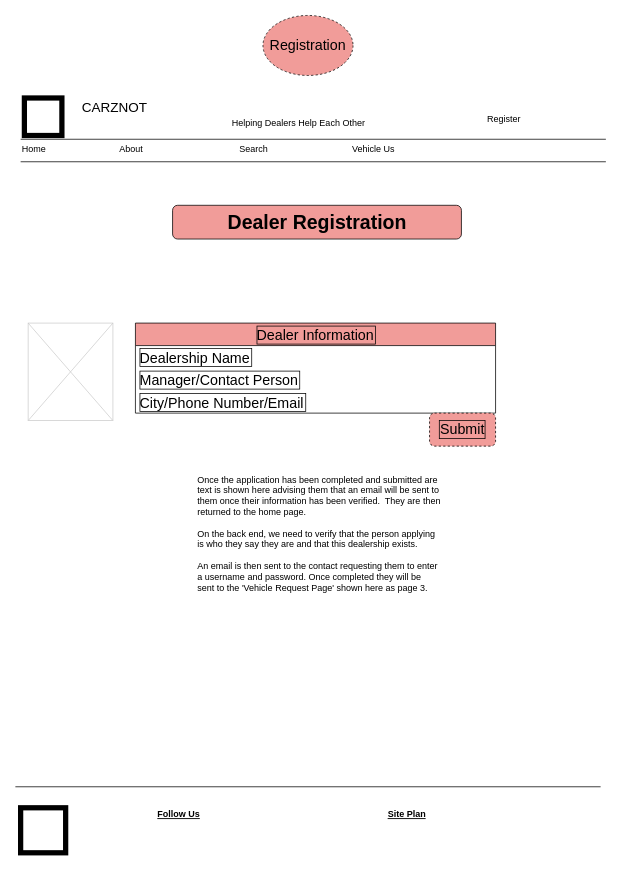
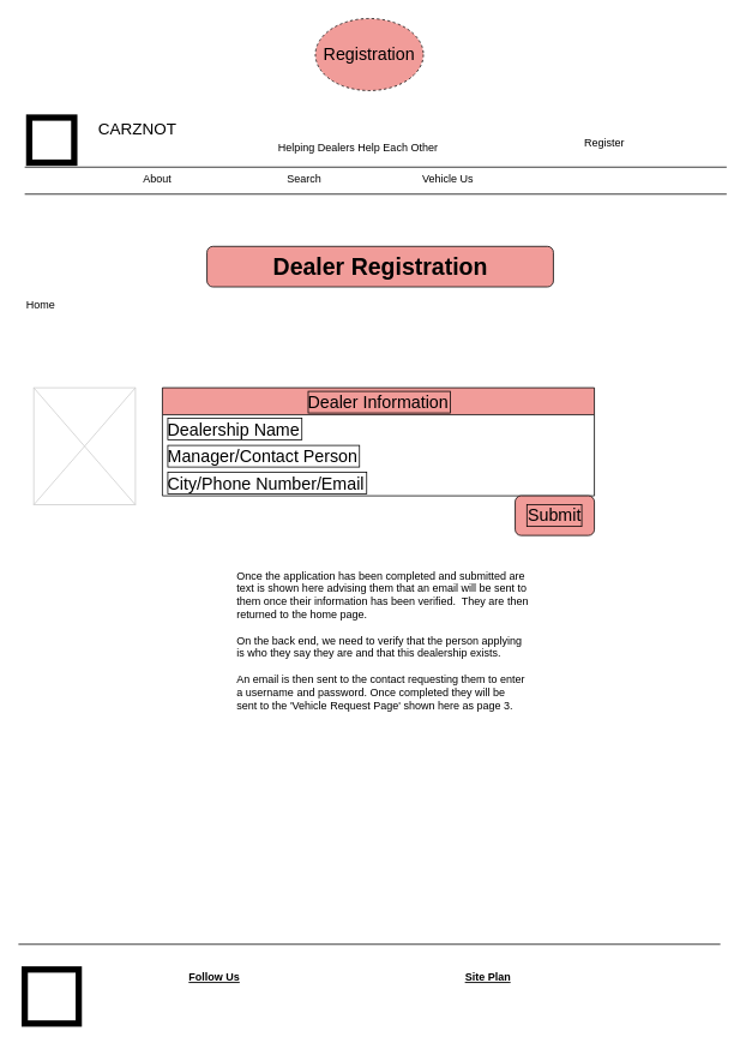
  <mxCell id="0" />
  <mxCell id="1" parent="0" />
  <mxCell id="2" value="CARZNOT" style="text;spacingTop=-5;fontSize=18;fontStyle=0" parent="1" vertex="1"><mxGeometry x="107" y="130" width="230" height="20" as="geometry" /></mxCell>
  <mxCell id="3" value="" style="line;strokeWidth=1" parent="1" vertex="1"><mxGeometry x="27" y="180" width="780" height="10" as="geometry" /></mxCell>
  <mxCell id="4" value="" style="line;strokeWidth=1" parent="1" vertex="1"><mxGeometry x="27" y="210" width="780" height="10" as="geometry" /></mxCell>
- <mxCell id="5" value="Home" style="text;spacingTop=-5;" parent="1" vertex="1"><mxGeometry x="27" y="190" width="30" height="20" as="geometry" /></mxCell>
+ <mxCell id="5" value="Home" style="text;spacingTop=-5;" parent="1" vertex="1"><mxGeometry x="27" y="330" width="30" height="20" as="geometry" /></mxCell>
  <mxCell id="6" value="About" style="text;spacingTop=-5;" parent="1" vertex="1"><mxGeometry x="157" y="190" width="30" height="20" as="geometry" /></mxCell>
  <mxCell id="7" value="Vehicle Us" style="text;spacingTop=-5;" parent="1" vertex="1"><mxGeometry x="467" y="190" width="30" height="20" as="geometry" /></mxCell>
  <mxCell id="8" value="Search" style="text;spacingTop=-5;" parent="1" vertex="1"><mxGeometry x="317" y="190" width="30" height="20" as="geometry" /></mxCell>
  <mxCell id="9" value="" style="verticalLabelPosition=bottom;verticalAlign=top;strokeWidth=1;shape=mxgraph.mockup.graphics.iconGrid;strokeColor=#CCCCCC;gridSize=1,1;" parent="1" vertex="1"><mxGeometry x="37" y="430" width="113" height="130" as="geometry" /></mxCell>
  <mxCell id="10" value="Register" style="text;spacingTop=-5;" parent="1" vertex="1"><mxGeometry x="647" y="150" width="30" height="20" as="geometry" /></mxCell>
  <mxCell id="11" value="Helping Dealers Help Each Other" style="text;spacingTop=-5;" parent="1" vertex="1"><mxGeometry x="307" y="155" width="30" height="20" as="geometry" /></mxCell>
  <mxCell id="12" value="" style="line;strokeWidth=1" parent="1" vertex="1"><mxGeometry x="20" y="1043" width="780" height="10" as="geometry" /></mxCell>
  <mxCell id="13" value="Logo" style="text;spacingTop=-5;align=center" parent="1" vertex="1"><mxGeometry x="37" y="1086" width="40" height="40" as="geometry" /></mxCell>
  <mxCell id="14" value="Follow Us" style="text;spacingTop=-5;align=center;fontStyle=5" parent="1" vertex="1"><mxGeometry x="218" y="1076" width="40" height="30" as="geometry" /></mxCell>
  <mxCell id="15" value="" style="whiteSpace=wrap;html=1;aspect=fixed;strokeWidth=7;" parent="1" vertex="1"><mxGeometry x="27" y="1076" width="60" height="60" as="geometry" /></mxCell>
  <mxCell id="16" value="" style="whiteSpace=wrap;html=1;aspect=fixed;strokeWidth=7;" parent="1" vertex="1"><mxGeometry x="32" y="130" width="50" height="50" as="geometry" /></mxCell>
  <mxCell id="17" value="Site Plan" style="text;spacingTop=-5;align=center;fontStyle=5" parent="1" vertex="1"><mxGeometry x="522" y="1076" width="40" height="30" as="geometry" /></mxCell>
  <mxCell id="18" value="&lt;font style=&quot;font-size: 19px;&quot;&gt;Registration&lt;br&gt;&lt;/font&gt;" style="ellipse;whiteSpace=wrap;html=1;fillColor=#F19C99;dashed=1;" parent="1" vertex="1"><mxGeometry x="350" y="20" width="120" height="80" as="geometry" /></mxCell>
  <mxCell id="19" value="Dealer Registration" style="rounded=1;whiteSpace=wrap;html=1;fontSize=26;fillColor=#F19C99;fontStyle=1" parent="1" vertex="1"><mxGeometry x="229.5" y="273" width="385" height="45" as="geometry" /></mxCell>
  <mxCell id="20" value="Dealer Information" style="swimlane;fontStyle=0;childLayout=stackLayout;horizontal=1;startSize=30;horizontalStack=0;resizeParent=1;resizeParentMax=0;resizeLast=0;collapsible=1;marginBottom=0;labelBorderColor=default;fontSize=19;fillColor=#F19C99;" parent="1" vertex="1"><mxGeometry x="180" y="430" width="480" height="120" as="geometry" /></mxCell>
  <mxCell id="21" value="Dealership Name" style="text;strokeColor=none;fillColor=none;align=left;verticalAlign=middle;spacingLeft=4;spacingRight=4;overflow=hidden;points=[[0,0.5],[1,0.5]];portConstraint=eastwest;rotatable=0;labelBorderColor=default;fontSize=19;" parent="20" vertex="1"><mxGeometry y="30" width="480" height="30" as="geometry" /></mxCell>
  <mxCell id="22" value="Manager/Contact Person" style="text;strokeColor=none;fillColor=none;align=left;verticalAlign=middle;spacingLeft=4;spacingRight=4;overflow=hidden;points=[[0,0.5],[1,0.5]];portConstraint=eastwest;rotatable=0;labelBorderColor=default;fontSize=19;" parent="20" vertex="1"><mxGeometry y="60" width="480" height="30" as="geometry" /></mxCell>
  <mxCell id="23" value="City/Phone Number/Email" style="text;strokeColor=none;fillColor=none;align=left;verticalAlign=middle;spacingLeft=4;spacingRight=4;overflow=hidden;points=[[0,0.5],[1,0.5]];portConstraint=eastwest;rotatable=0;labelBorderColor=default;fontSize=19;" parent="20" vertex="1"><mxGeometry y="90" width="480" height="30" as="geometry" /></mxCell>
  <mxCell id="24" value="Once the application has been completed and submitted are text is shown here advising them that an email will be sent to them once their information has been verified.  They are then returned to the home page.&#10;&#10;On the back end, we need to verify that the person applying is who they say they are and that this dealership exists.&#10;&#10;An email is then sent to the contact requesting them to enter a username and password. Once completed they will be sent to the 'Vehicle Request Page' shown here as page 3.&#10;&#10;" style="text;spacingTop=-5;whiteSpace=wrap;align=left" parent="1" vertex="1"><mxGeometry x="261" y="630" width="326" height="159" as="geometry" /></mxCell>
- <mxCell id="25" value="Submit" style="rounded=1;whiteSpace=wrap;html=1;labelBorderColor=default;fontSize=19;fillColor=#F19C99;dashed=1;" parent="1" vertex="1"><mxGeometry x="572" y="550" width="88" height="44" as="geometry" /></mxCell>
+ <mxCell id="25" value="Submit" style="rounded=1;whiteSpace=wrap;html=1;labelBorderColor=default;fontSize=19;fillColor=#F19C99;" parent="1" vertex="1"><mxGeometry x="572" y="550" width="88" height="44" as="geometry" /></mxCell>
